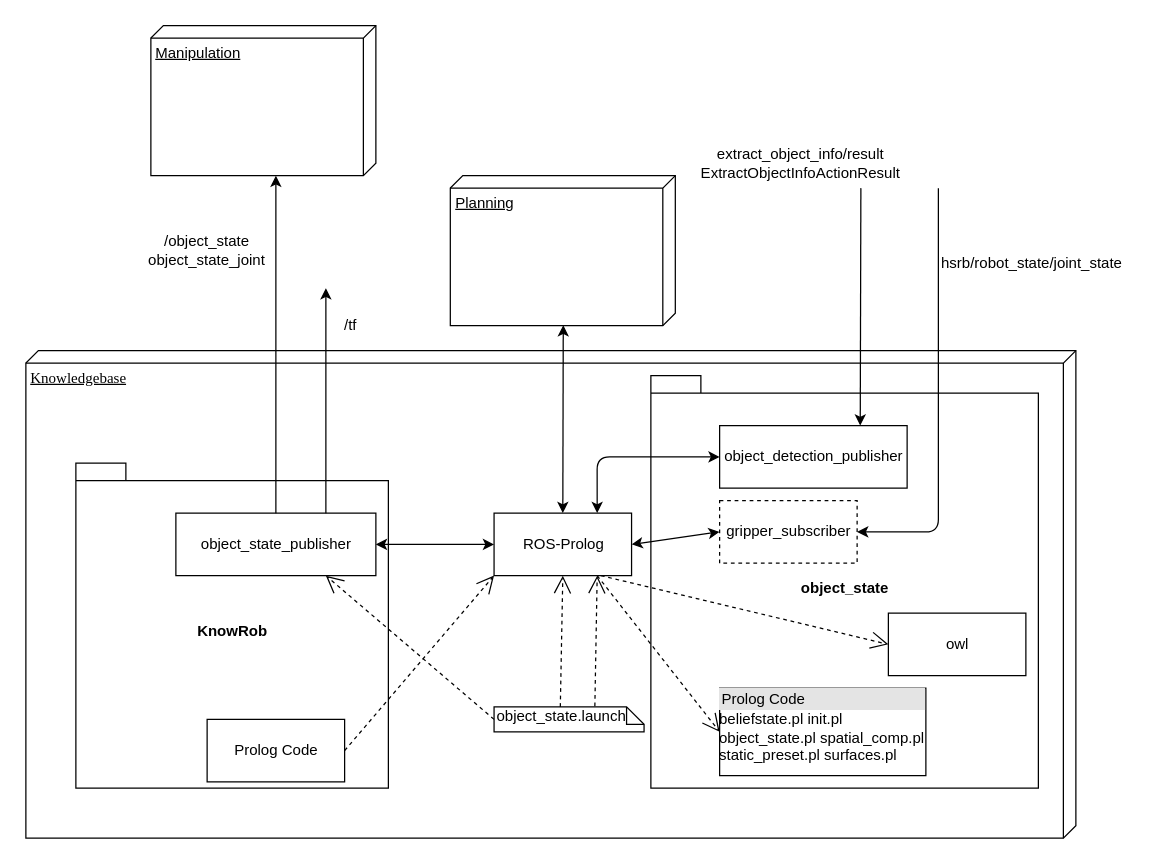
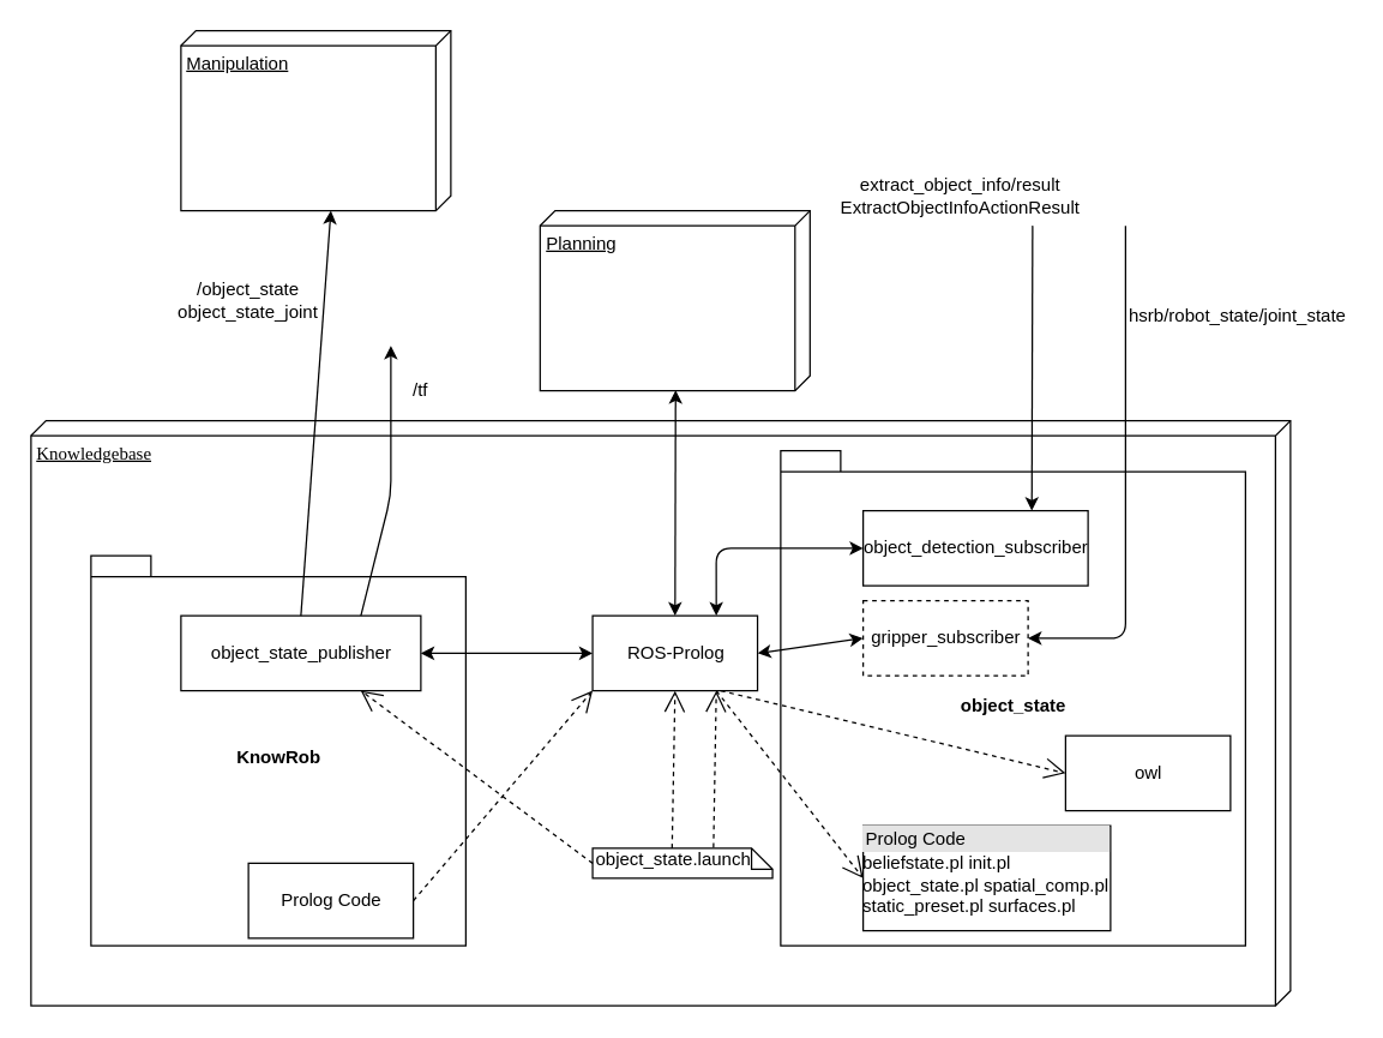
  <mxCell id="0" />
  <mxCell id="1" parent="0" />
  <mxCell id="2" value="Knowledgebase" style="verticalAlign=top;align=left;spacingTop=8;spacingLeft=2;spacingRight=12;shape=cube;size=10;direction=south;fontStyle=4;html=1;rounded=0;shadow=0;comic=0;labelBackgroundColor=none;strokeWidth=1;fontFamily=Verdana;fontSize=12" parent="1" vertex="1"><mxGeometry x="20" y="280" width="840" height="390" as="geometry" /></mxCell>
  <mxCell id="3" value="ROS-Prolog" style="html=1;" vertex="1" parent="1"><mxGeometry x="394.55" y="410" width="110" height="50" as="geometry" /></mxCell>
  <mxCell id="4" value="KnowRob&lt;br&gt;" style="shape=folder;fontStyle=1;spacingTop=10;tabWidth=40;tabHeight=14;tabPosition=left;html=1;" vertex="1" parent="1"><mxGeometry x="60" y="370" width="250" height="260" as="geometry" /></mxCell>
- <mxCell id="5" value="object_state_publisher" style="html=1;" vertex="1" parent="1"><mxGeometry x="140" y="410" width="160" height="50" as="geometry" /></mxCell>
+ <mxCell id="5" value="object_state_publisher" style="html=1;" vertex="1" parent="1"><mxGeometry x="120" y="410" width="160" height="50" as="geometry" /></mxCell>
  <mxCell id="6" value="" style="endArrow=classic;html=1;exitX=0.75;exitY=0;exitDx=0;exitDy=0;" edge="1" parent="1" source="5"><mxGeometry width="50" height="50" relative="1" as="geometry"><mxPoint x="20" y="740" as="sourcePoint" /><mxPoint x="260" y="230" as="targetPoint" /><Array as="points"><mxPoint x="260" y="330" /></Array></mxGeometry></mxCell>
  <mxCell id="7" value="/tf" style="text;html=1;strokeColor=none;fillColor=none;align=center;verticalAlign=middle;whiteSpace=wrap;rounded=0;" vertex="1" parent="1"><mxGeometry x="260" y="250" width="40" height="20" as="geometry" /></mxCell>
  <mxCell id="8" value="" style="endArrow=classic;html=1;exitX=0.5;exitY=0;exitDx=0;exitDy=0;" edge="1" parent="1" source="5"><mxGeometry width="50" height="50" relative="1" as="geometry"><mxPoint x="20" y="740" as="sourcePoint" /><mxPoint x="220" y="140" as="targetPoint" /><Array as="points" /></mxGeometry></mxCell>
  <mxCell id="9" value="/object_state&lt;br&gt;object_state_joint" style="text;html=1;strokeColor=none;fillColor=none;align=center;verticalAlign=middle;whiteSpace=wrap;rounded=0;" vertex="1" parent="1"><mxGeometry x="110" y="190" width="110" height="20" as="geometry" /></mxCell>
  <mxCell id="10" value="Manipulation" style="verticalAlign=top;align=left;spacingTop=8;spacingLeft=2;spacingRight=12;shape=cube;size=10;direction=south;fontStyle=4;html=1;" vertex="1" parent="1"><mxGeometry x="120" y="20" width="180" height="120" as="geometry" /></mxCell>
  <mxCell id="11" value="Planning" style="verticalAlign=top;align=left;spacingTop=8;spacingLeft=2;spacingRight=12;shape=cube;size=10;direction=south;fontStyle=4;html=1;" vertex="1" parent="1"><mxGeometry x="359.55" y="140" width="180" height="120" as="geometry" /></mxCell>
  <mxCell id="12" value="" style="endArrow=classic;startArrow=classic;html=1;entryX=0.997;entryY=0.498;entryDx=0;entryDy=0;entryPerimeter=0;exitX=0.5;exitY=0;exitDx=0;exitDy=0;" edge="1" parent="1" source="3" target="11"><mxGeometry width="50" height="50" relative="1" as="geometry"><mxPoint x="20" y="740" as="sourcePoint" /><mxPoint x="70" y="690" as="targetPoint" /></mxGeometry></mxCell>
  <mxCell id="13" value="" style="endArrow=classic;startArrow=classic;html=1;entryX=0;entryY=0.5;entryDx=0;entryDy=0;exitX=1;exitY=0.5;exitDx=0;exitDy=0;" edge="1" parent="1" source="5" target="3"><mxGeometry width="50" height="50" relative="1" as="geometry"><mxPoint x="20" y="740" as="sourcePoint" /><mxPoint x="70" y="690" as="targetPoint" /></mxGeometry></mxCell>
  <mxCell id="14" value="object_state" style="shape=folder;fontStyle=1;spacingTop=10;tabWidth=40;tabHeight=14;tabPosition=left;html=1;" vertex="1" parent="1"><mxGeometry x="520" y="300" width="310" height="330" as="geometry" /></mxCell>
- <mxCell id="15" value="object_detection_publisher" style="html=1;" vertex="1" parent="1"><mxGeometry x="575" y="340" width="150" height="50" as="geometry" /></mxCell>
+ <mxCell id="15" value="object_detection_subscriber" style="html=1;" vertex="1" parent="1"><mxGeometry x="575" y="340" width="150" height="50" as="geometry" /></mxCell>
  <mxCell id="16" value="" style="endArrow=classic;html=1;entryX=0.75;entryY=0;entryDx=0;entryDy=0;" edge="1" parent="1" target="15"><mxGeometry width="50" height="50" relative="1" as="geometry"><mxPoint x="688" y="150" as="sourcePoint" /><mxPoint x="70" y="690" as="targetPoint" /></mxGeometry></mxCell>
  <mxCell id="17" value="" style="endArrow=classic;startArrow=classic;html=1;entryX=0;entryY=0.5;entryDx=0;entryDy=0;exitX=0.75;exitY=0;exitDx=0;exitDy=0;" edge="1" parent="1" source="3" target="15"><mxGeometry width="50" height="50" relative="1" as="geometry"><mxPoint x="20" y="740" as="sourcePoint" /><mxPoint x="70" y="690" as="targetPoint" /><Array as="points"><mxPoint x="477" y="365" /><mxPoint x="530" y="365" /></Array></mxGeometry></mxCell>
  <mxCell id="18" value="object_state.launch" style="shape=note;whiteSpace=wrap;html=1;size=14;verticalAlign=top;align=left;spacingTop=-6;" vertex="1" parent="1"><mxGeometry x="394.55" y="565" width="120" height="20" as="geometry" /></mxCell>
  <mxCell id="19" value="&lt;div style=&quot;box-sizing: border-box ; width: 100% ; background: #e4e4e4 ; padding: 2px&quot;&gt;Prolog Code&lt;/div&gt;beliefstate.pl init.pl&lt;br&gt;object_state.pl spatial_comp.pl&lt;br&gt;static_preset.pl surfaces.pl" style="verticalAlign=top;align=left;overflow=fill;html=1;" vertex="1" parent="1"><mxGeometry x="575" y="550" width="165" height="70" as="geometry" /></mxCell>
  <mxCell id="20" value="" style="endArrow=open;endSize=12;dashed=1;html=1;entryX=0.75;entryY=1;entryDx=0;entryDy=0;exitX=0;exitY=0.5;exitDx=0;exitDy=0;exitPerimeter=0;" edge="1" parent="1" source="18" target="5"><mxGeometry x="-0.286" y="-43" width="160" relative="1" as="geometry"><mxPoint x="20" y="690" as="sourcePoint" /><mxPoint x="180" y="690" as="targetPoint" /><mxPoint as="offset" /></mxGeometry></mxCell>
  <mxCell id="21" value="" style="endArrow=open;endSize=12;dashed=1;html=1;entryX=0.5;entryY=1;entryDx=0;entryDy=0;exitX=0;exitY=0;exitDx=53;exitDy=0;exitPerimeter=0;" edge="1" parent="1" source="18" target="3"><mxGeometry x="0.273" y="39" width="160" relative="1" as="geometry"><mxPoint x="20" y="690" as="sourcePoint" /><mxPoint x="180" y="690" as="targetPoint" /><mxPoint as="offset" /></mxGeometry></mxCell>
  <mxCell id="22" value="gripper_subscriber" style="html=1;dashed=1;" vertex="1" parent="1"><mxGeometry x="575" y="400" width="110" height="50" as="geometry" /></mxCell>
  <mxCell id="23" value="" style="endArrow=classic;startArrow=classic;html=1;entryX=0;entryY=0.5;entryDx=0;entryDy=0;exitX=1;exitY=0.5;exitDx=0;exitDy=0;" edge="1" parent="1" source="3" target="22"><mxGeometry width="50" height="50" relative="1" as="geometry"><mxPoint x="20" y="740" as="sourcePoint" /><mxPoint x="70" y="690" as="targetPoint" /></mxGeometry></mxCell>
  <mxCell id="24" value="" style="endArrow=classic;html=1;entryX=1;entryY=0.5;entryDx=0;entryDy=0;" edge="1" parent="1" target="22"><mxGeometry width="50" height="50" relative="1" as="geometry"><mxPoint x="750" y="150" as="sourcePoint" /><mxPoint x="70" y="690" as="targetPoint" /><Array as="points"><mxPoint x="750" y="425" /></Array></mxGeometry></mxCell>
  <mxCell id="25" value="" style="endArrow=open;endSize=12;dashed=1;html=1;entryX=0.75;entryY=1;entryDx=0;entryDy=0;exitX=0.672;exitY=-0.026;exitDx=0;exitDy=0;exitPerimeter=0;" edge="1" parent="1" source="18" target="3"><mxGeometry x="-1" y="-130" width="160" relative="1" as="geometry"><mxPoint x="20" y="690" as="sourcePoint" /><mxPoint x="180" y="690" as="targetPoint" /><mxPoint x="-95" y="123" as="offset" /></mxGeometry></mxCell>
  <mxCell id="26" value="" style="endArrow=open;endSize=12;dashed=1;html=1;exitX=0.75;exitY=1;exitDx=0;exitDy=0;entryX=0;entryY=0.5;entryDx=0;entryDy=0;" edge="1" parent="1" source="3" target="19"><mxGeometry x="-1" y="-335" width="160" relative="1" as="geometry"><mxPoint x="20" y="690" as="sourcePoint" /><mxPoint x="480" y="520" as="targetPoint" /><mxPoint x="146" y="261" as="offset" /></mxGeometry></mxCell>
  <mxCell id="27" value="owl" style="html=1;" vertex="1" parent="1"><mxGeometry x="710" y="490" width="110" height="50" as="geometry" /></mxCell>
  <mxCell id="28" value="" style="endArrow=open;endSize=12;dashed=1;html=1;entryX=0;entryY=0.5;entryDx=0;entryDy=0;" edge="1" parent="1" target="27"><mxGeometry x="1" y="220" width="160" relative="1" as="geometry"><mxPoint x="480" y="460" as="sourcePoint" /><mxPoint x="180" y="690" as="targetPoint" /><mxPoint x="169" y="214" as="offset" /></mxGeometry></mxCell>
  <mxCell id="29" value="Prolog Code" style="html=1;" vertex="1" parent="1"><mxGeometry x="165" y="575" width="110" height="50" as="geometry" /></mxCell>
  <mxCell id="30" value="" style="endArrow=open;endSize=12;dashed=1;html=1;entryX=0;entryY=1;entryDx=0;entryDy=0;exitX=1;exitY=0.5;exitDx=0;exitDy=0;" edge="1" parent="1" source="29" target="3"><mxGeometry x="-0.911" y="-170" width="160" relative="1" as="geometry"><mxPoint x="20" y="690" as="sourcePoint" /><mxPoint x="180" y="690" as="targetPoint" /><Array as="points" /><mxPoint as="offset" /></mxGeometry></mxCell>
  <mxCell id="31" value="hsrb/robot_state/joint_state" style="text;html=1;strokeColor=none;fillColor=none;align=center;verticalAlign=middle;whiteSpace=wrap;rounded=0;" vertex="1" parent="1"><mxGeometry x="750" y="200" width="150" height="20" as="geometry" /></mxCell>
  <mxCell id="32" value="extract_object_info/result&lt;br&gt;ExtractObjectInfoActionResult" style="text;html=1;strokeColor=none;fillColor=none;align=center;verticalAlign=middle;whiteSpace=wrap;rounded=0;" vertex="1" parent="1"><mxGeometry x="570" y="120" width="140" height="20" as="geometry" /></mxCell>
